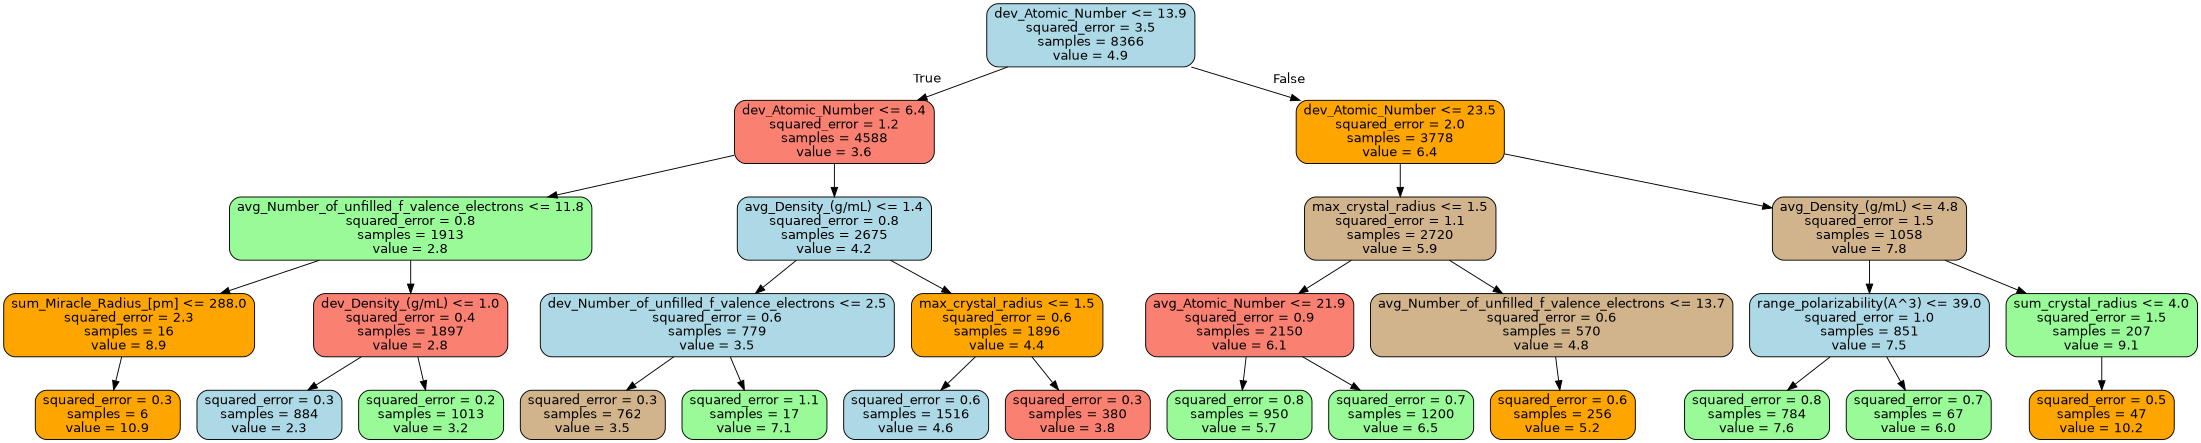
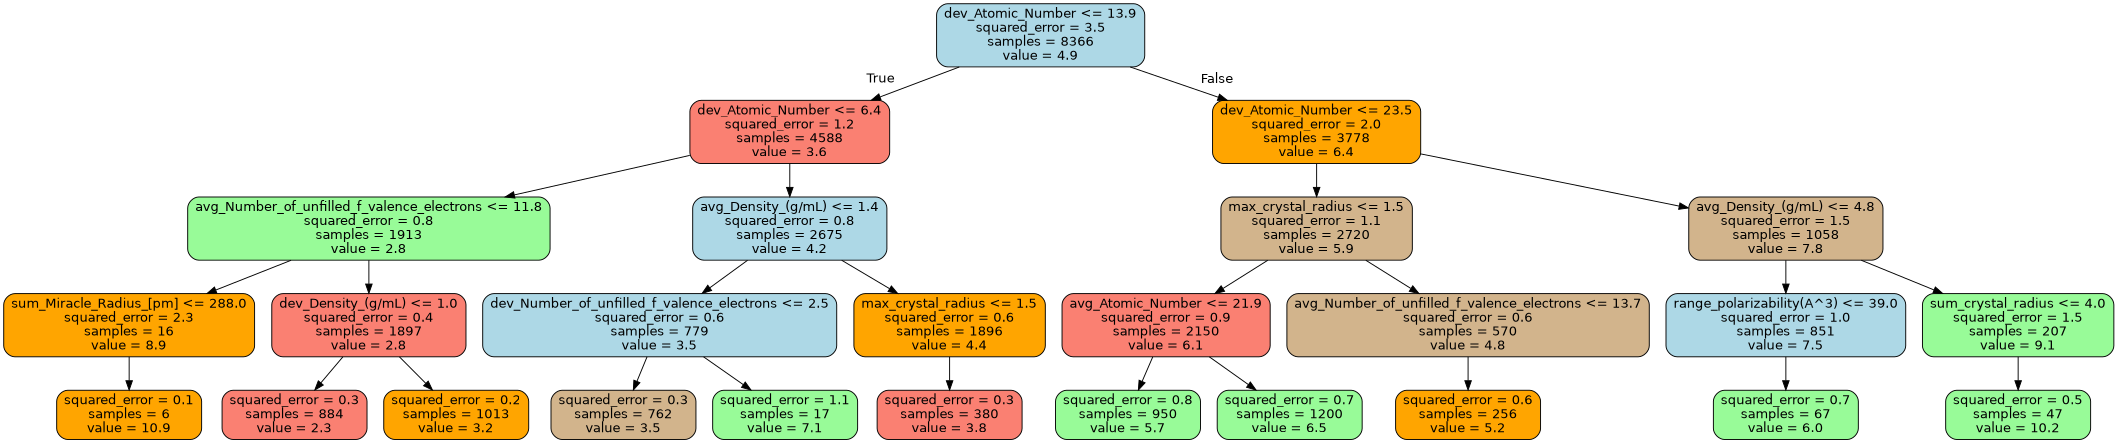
  digraph {
    node [color=black fillcolor=palegreen fontname=helvetica shape=box style="rounded,filled"]
    edge [fontname=helvetica]
    n1 [fillcolor=lightblue label="dev_Atomic_Number <= 13.9\nsquared_error = 3.5\nsamples = 8366\nvalue = 4.9"]
    n2 [fillcolor=salmon label="dev_Atomic_Number <= 6.4\nsquared_error = 1.2\nsamples = 4588\nvalue = 3.6"]
    n3 [fillcolor=orange label="dev_Atomic_Number <= 23.5\nsquared_error = 2.0\nsamples = 3778\nvalue = 6.4"]
    n4 [label="avg_Number_of_unfilled_f_valence_electrons <= 11.8\nsquared_error = 0.8\nsamples = 1913\nvalue = 2.8"]
    n5 [fillcolor=lightblue label="avg_Density_(g/mL) <= 1.4\nsquared_error = 0.8\nsamples = 2675\nvalue = 4.2"]
    n6 [fillcolor=tan label="max_crystal_radius <= 1.5\nsquared_error = 1.1\nsamples = 2720\nvalue = 5.9"]
    n7 [fillcolor=tan label="avg_Density_(g/mL) <= 4.8\nsquared_error = 1.5\nsamples = 1058\nvalue = 7.8"]
    n8 [fillcolor=orange label="sum_Miracle_Radius_[pm] <= 288.0\nsquared_error = 2.3\nsamples = 16\nvalue = 8.9"]
    n9 [fillcolor=salmon label="dev_Density_(g/mL) <= 1.0\nsquared_error = 0.4\nsamples = 1897\nvalue = 2.8"]
    n10 [fillcolor=lightblue label="dev_Number_of_unfilled_f_valence_electrons <= 2.5\nsquared_error = 0.6\nsamples = 779\nvalue = 3.5"]
    n11 [fillcolor=orange label="max_crystal_radius <= 1.5\nsquared_error = 0.6\nsamples = 1896\nvalue = 4.4"]
-   n12 [fillcolor=orange label="squared_error = 0.3\nsamples = 6\nvalue = 10.9"]
-   n13 [fillcolor=lightblue label="squared_error = 0.3\nsamples = 884\nvalue = 2.3"]
-   n14 [label="squared_error = 0.2\nsamples = 1013\nvalue = 3.2"]
+   n12 [fillcolor=orange label="squared_error = 0.1\nsamples = 6\nvalue = 10.9"]
+   n13 [fillcolor=salmon label="squared_error = 0.3\nsamples = 884\nvalue = 2.3"]
+   n14 [fillcolor=orange label="squared_error = 0.2\nsamples = 1013\nvalue = 3.2"]
    n15 [fillcolor=tan label="squared_error = 0.3\nsamples = 762\nvalue = 3.5"]
    n16 [label="squared_error = 1.1\nsamples = 17\nvalue = 7.1"]
-   n17 [fillcolor=lightblue label="squared_error = 0.6\nsamples = 1516\nvalue = 4.6"]
    n18 [fillcolor=salmon label="squared_error = 0.3\nsamples = 380\nvalue = 3.8"]
    n19 [fillcolor=salmon label="avg_Atomic_Number <= 21.9\nsquared_error = 0.9\nsamples = 2150\nvalue = 6.1"]
    n20 [fillcolor=tan label="avg_Number_of_unfilled_f_valence_electrons <= 13.7\nsquared_error = 0.6\nsamples = 570\nvalue = 4.8"]
    n21 [fillcolor=lightblue label="range_polarizability(A^3) <= 39.0\nsquared_error = 1.0\nsamples = 851\nvalue = 7.5"]
    n22 [label="sum_crystal_radius <= 4.0\nsquared_error = 1.5\nsamples = 207\nvalue = 9.1"]
    n23 [label="squared_error = 0.8\nsamples = 950\nvalue = 5.7"]
    n24 [label="squared_error = 0.7\nsamples = 1200\nvalue = 6.5"]
    n25 [fillcolor=orange label="squared_error = 0.6\nsamples = 256\nvalue = 5.2"]
-   n26 [label="squared_error = 0.8\nsamples = 784\nvalue = 7.6"]
    n27 [label="squared_error = 0.7\nsamples = 67\nvalue = 6.0"]
-   n28 [fillcolor=orange label="squared_error = 0.5\nsamples = 47\nvalue = 10.2"]
+   n28 [label="squared_error = 0.5\nsamples = 47\nvalue = 10.2"]
    n1 -> n2 [headlabel=True labelangle=45 labeldistance=2.5]
    n1 -> n3 [headlabel=False labelangle=-45 labeldistance=2.5]
    n2 -> n4
    n2 -> n5
    n3 -> n6
    n3 -> n7
    n4 -> n8
    n4 -> n9
    n5 -> n10
    n5 -> n11
    n6 -> n19
    n6 -> n20
    n7 -> n21
    n7 -> n22
    n8 -> n12
    n9 -> n13
    n9 -> n14
    n10 -> n15
    n10 -> n16
-   n11 -> n17
    n11 -> n18
    n19 -> n23
    n19 -> n24
    n20 -> n25
-   n21 -> n26
    n21 -> n27
    n22 -> n28
  }
